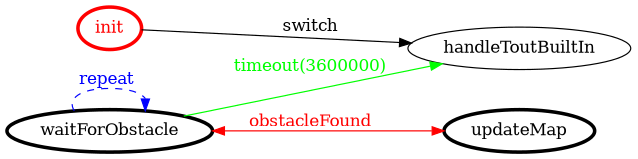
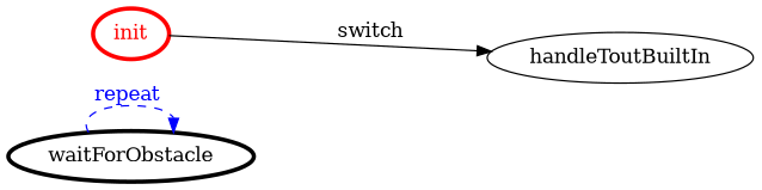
  digraph {
    rankdir=LR
    node [color=black fontcolor=black penwidth=3]
    init [color=red fontcolor=red]
    handleToutBuiltIn [color="" fontcolor="" penwidth=""]
    waitForObstacle
-   updateMap
    init -> handleToutBuiltIn [color=black fontcolor=black label=switch]
-   waitForObstacle -> handleToutBuiltIn [color=green fontcolor=green label="timeout(3600000)"]
    waitForObstacle -> waitForObstacle [color=blue fontcolor=blue label="repeat " style=dashed]
-   waitForObstacle -> updateMap [color=red dir=both fontcolor=red label=obstacleFound]
  }
